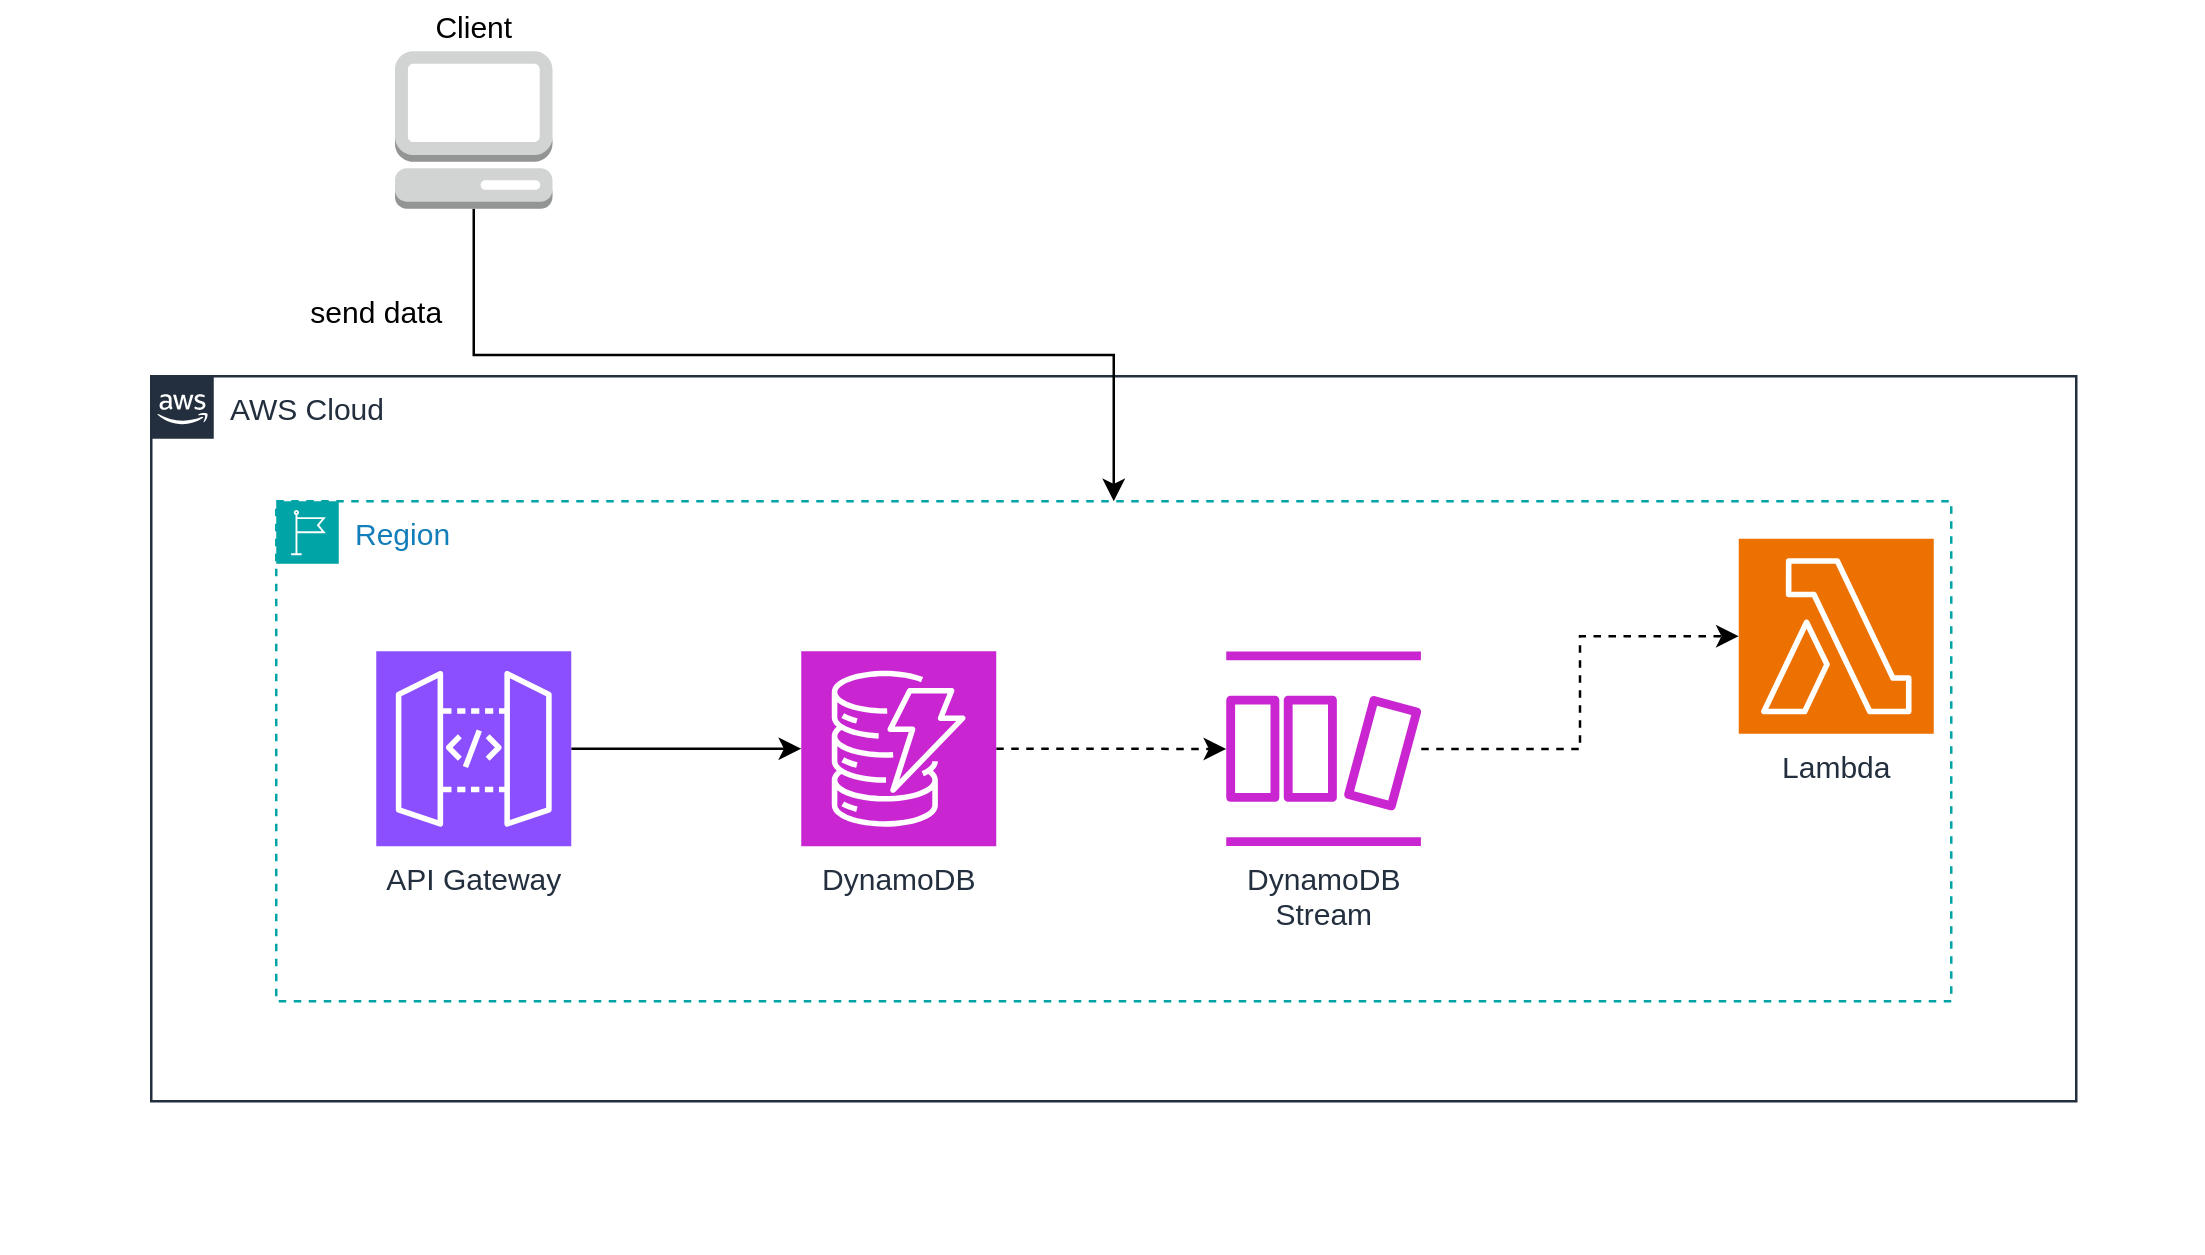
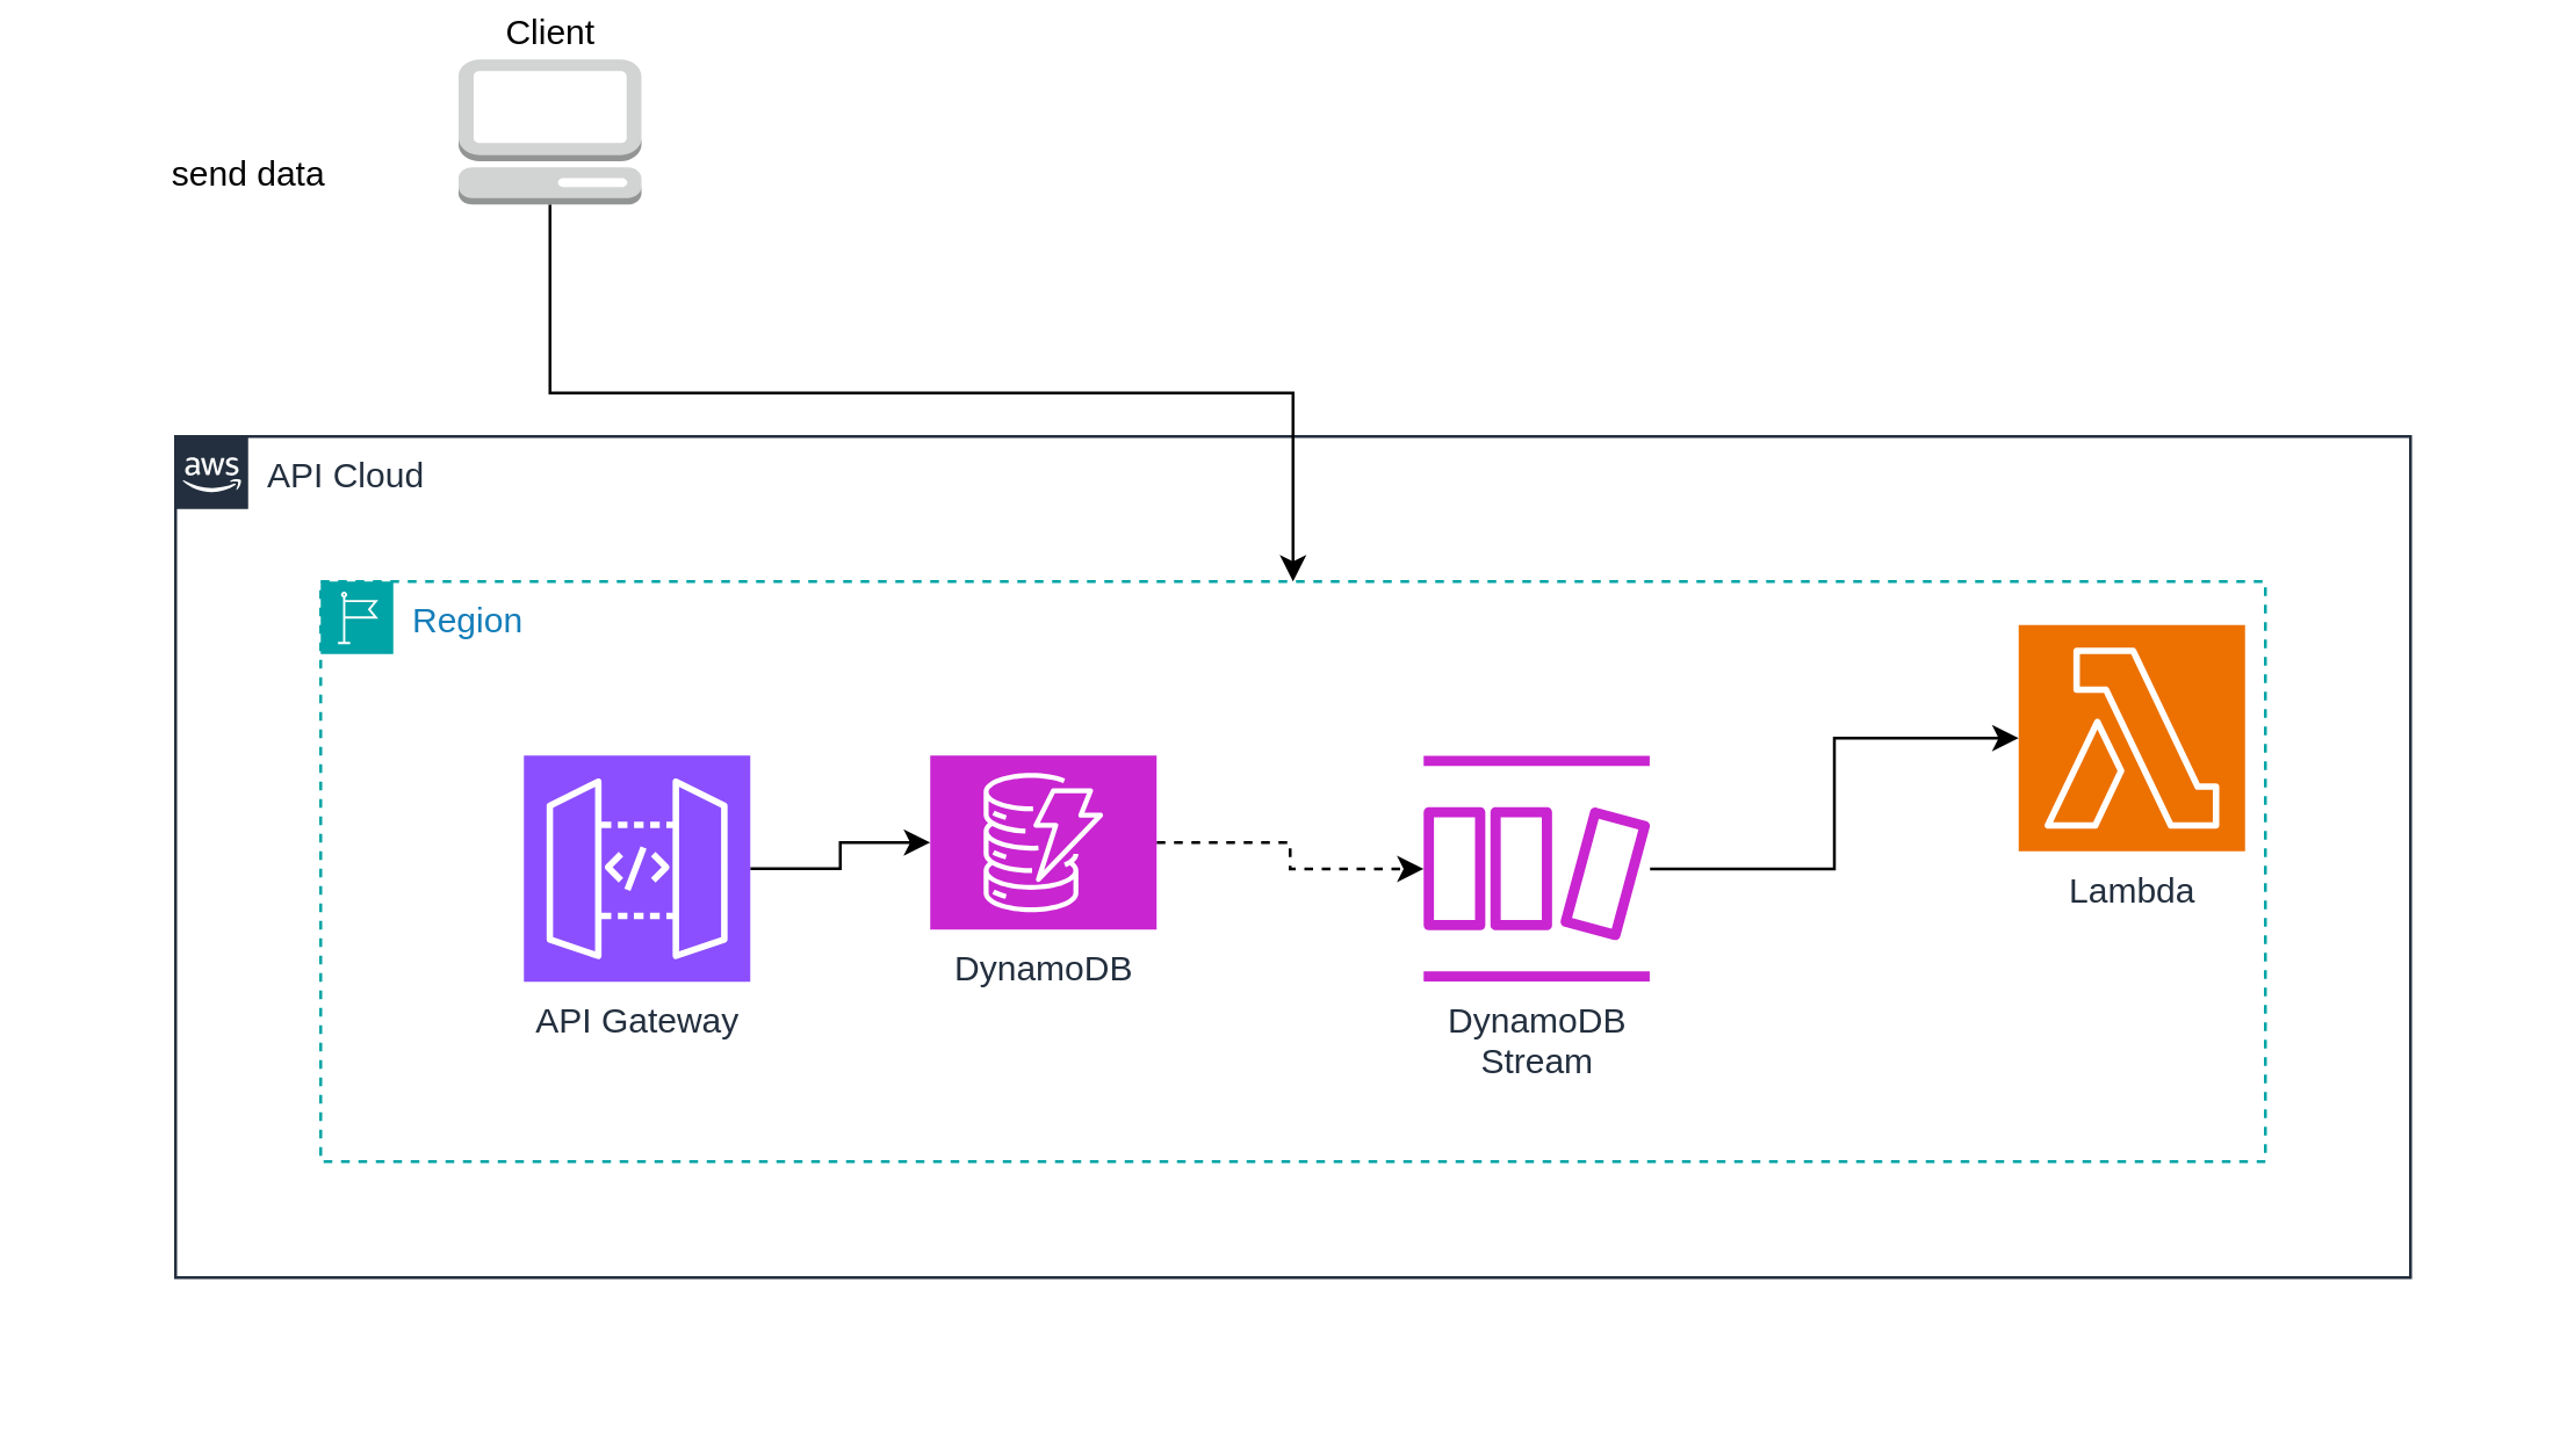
  <mxCell id="0" />
  <mxCell id="1" parent="0" />
  <mxCell id="2" style="edgeStyle=orthogonalEdgeStyle;rounded=0;orthogonalLoop=1;jettySize=auto;html=1;" parent="1" source="3" target="5" edge="1"><mxGeometry relative="1" as="geometry" /></mxCell>
- <mxCell id="3" value="API Gateway" style="sketch=0;points=[[0,0,0],[0.25,0,0],[0.5,0,0],[0.75,0,0],[1,0,0],[0,1,0],[0.25,1,0],[0.5,1,0],[0.75,1,0],[1,1,0],[0,0.25,0],[0,0.5,0],[0,0.75,0],[1,0.25,0],[1,0.5,0],[1,0.75,0]];outlineConnect=0;fontColor=#232F3E;fillColor=#8C4FFF;strokeColor=#ffffff;dashed=0;verticalLabelPosition=bottom;verticalAlign=top;align=center;html=1;fontSize=12;fontStyle=0;aspect=fixed;shape=mxgraph.aws4.resourceIcon;resIcon=mxgraph.aws4.api_gateway;" parent="1" vertex="1"><mxGeometry x="150" y="260" width="78" height="78" as="geometry" /></mxCell>
+ <mxCell id="3" value="API Gateway" style="sketch=0;points=[[0,0,0],[0.25,0,0],[0.5,0,0],[0.75,0,0],[1,0,0],[0,1,0],[0.25,1,0],[0.5,1,0],[0.75,1,0],[1,1,0],[0,0.25,0],[0,0.5,0],[0,0.75,0],[1,0.25,0],[1,0.5,0],[1,0.75,0]];outlineConnect=0;fontColor=#232F3E;fillColor=#8C4FFF;strokeColor=#ffffff;dashed=0;verticalLabelPosition=bottom;verticalAlign=top;align=center;html=1;fontSize=12;fontStyle=0;aspect=fixed;shape=mxgraph.aws4.resourceIcon;resIcon=mxgraph.aws4.api_gateway;" parent="1" vertex="1"><mxGeometry x="180" y="260" width="78" height="78" as="geometry" /></mxCell>
  <mxCell id="4" style="edgeStyle=orthogonalEdgeStyle;rounded=0;orthogonalLoop=1;jettySize=auto;html=1;dashed=1;" parent="1" source="5" target="7" edge="1"><mxGeometry relative="1" as="geometry" /></mxCell>
- <mxCell id="5" value="DynamoDB" style="sketch=0;points=[[0,0,0],[0.25,0,0],[0.5,0,0],[0.75,0,0],[1,0,0],[0,1,0],[0.25,1,0],[0.5,1,0],[0.75,1,0],[1,1,0],[0,0.25,0],[0,0.5,0],[0,0.75,0],[1,0.25,0],[1,0.5,0],[1,0.75,0]];outlineConnect=0;fontColor=#232F3E;fillColor=#C925D1;strokeColor=#ffffff;dashed=0;verticalLabelPosition=bottom;verticalAlign=top;align=center;html=1;fontSize=12;fontStyle=0;aspect=fixed;shape=mxgraph.aws4.resourceIcon;resIcon=mxgraph.aws4.dynamodb;" parent="1" vertex="1"><mxGeometry x="320" y="260" width="78" height="78" as="geometry" /></mxCell>
- <mxCell id="6" style="edgeStyle=orthogonalEdgeStyle;rounded=0;orthogonalLoop=1;jettySize=auto;html=1;dashed=1;" parent="1" source="7" target="8" edge="1"><mxGeometry relative="1" as="geometry" /></mxCell>
+ <mxCell id="5" value="DynamoDB" style="sketch=0;points=[[0,0,0],[0.25,0,0],[0.5,0,0],[0.75,0,0],[1,0,0],[0,1,0],[0.25,1,0],[0.5,1,0],[0.75,1,0],[1,1,0],[0,0.25,0],[0,0.5,0],[0,0.75,0],[1,0.25,0],[1,0.5,0],[1,0.75,0]];outlineConnect=0;fontColor=#232F3E;fillColor=#C925D1;strokeColor=#ffffff;dashed=0;verticalLabelPosition=bottom;verticalAlign=top;align=center;html=1;fontSize=12;fontStyle=0;aspect=fixed;shape=mxgraph.aws4.resourceIcon;resIcon=mxgraph.aws4.dynamodb;" parent="1" vertex="1"><mxGeometry x="320" y="260" width="78" height="60" as="geometry" /></mxCell>
+ <mxCell id="6" style="edgeStyle=orthogonalEdgeStyle;rounded=0;orthogonalLoop=1;jettySize=auto;html=1;" parent="1" source="7" target="8" edge="1"><mxGeometry relative="1" as="geometry" /></mxCell>
  <mxCell id="7" value="DynamoDB&lt;div&gt;Stream&lt;/div&gt;" style="sketch=0;outlineConnect=0;fontColor=#232F3E;gradientColor=none;fillColor=#C925D1;strokeColor=none;dashed=0;verticalLabelPosition=bottom;verticalAlign=top;align=center;html=1;fontSize=12;fontStyle=0;aspect=fixed;pointerEvents=1;shape=mxgraph.aws4.dynamodb_stream;" parent="1" vertex="1"><mxGeometry x="490" y="260" width="78" height="78" as="geometry" /></mxCell>
  <mxCell id="8" value="Lambda" style="sketch=0;points=[[0,0,0],[0.25,0,0],[0.5,0,0],[0.75,0,0],[1,0,0],[0,1,0],[0.25,1,0],[0.5,1,0],[0.75,1,0],[1,1,0],[0,0.25,0],[0,0.5,0],[0,0.75,0],[1,0.25,0],[1,0.5,0],[1,0.75,0]];outlineConnect=0;fontColor=#232F3E;fillColor=#ED7100;strokeColor=#ffffff;dashed=0;verticalLabelPosition=bottom;verticalAlign=top;align=center;html=1;fontSize=12;fontStyle=0;aspect=fixed;shape=mxgraph.aws4.resourceIcon;resIcon=mxgraph.aws4.lambda;" parent="1" vertex="1"><mxGeometry x="695" y="215" width="78" height="78" as="geometry" /></mxCell>
- <mxCell id="9" value="AWS Cloud" style="points=[[0,0],[0.25,0],[0.5,0],[0.75,0],[1,0],[1,0.25],[1,0.5],[1,0.75],[1,1],[0.75,1],[0.5,1],[0.25,1],[0,1],[0,0.75],[0,0.5],[0,0.25]];outlineConnect=0;gradientColor=none;html=1;whiteSpace=wrap;fontSize=12;fontStyle=0;container=1;pointerEvents=0;collapsible=0;recursiveResize=0;shape=mxgraph.aws4.group;grIcon=mxgraph.aws4.group_aws_cloud_alt;strokeColor=#232F3E;fillColor=none;verticalAlign=top;align=left;spacingLeft=30;fontColor=#232F3E;dashed=0;" parent="1" vertex="1"><mxGeometry x="60" y="150" width="770" height="290" as="geometry" /></mxCell>
+ <mxCell id="9" value="API Cloud" style="points=[[0,0],[0.25,0],[0.5,0],[0.75,0],[1,0],[1,0.25],[1,0.5],[1,0.75],[1,1],[0.75,1],[0.5,1],[0.25,1],[0,1],[0,0.75],[0,0.5],[0,0.25]];outlineConnect=0;gradientColor=none;html=1;whiteSpace=wrap;fontSize=12;fontStyle=0;container=1;pointerEvents=0;collapsible=0;recursiveResize=0;shape=mxgraph.aws4.group;grIcon=mxgraph.aws4.group_aws_cloud_alt;strokeColor=#232F3E;fillColor=none;verticalAlign=top;align=left;spacingLeft=30;fontColor=#232F3E;dashed=0;" parent="1" vertex="1"><mxGeometry x="60" y="150" width="770" height="290" as="geometry" /></mxCell>
  <mxCell id="10" value="Region" style="points=[[0,0],[0.25,0],[0.5,0],[0.75,0],[1,0],[1,0.25],[1,0.5],[1,0.75],[1,1],[0.75,1],[0.5,1],[0.25,1],[0,1],[0,0.75],[0,0.5],[0,0.25]];outlineConnect=0;gradientColor=none;html=1;whiteSpace=wrap;fontSize=12;fontStyle=0;container=1;pointerEvents=0;collapsible=0;recursiveResize=0;shape=mxgraph.aws4.group;grIcon=mxgraph.aws4.group_region;strokeColor=#00A4A6;fillColor=none;verticalAlign=top;align=left;spacingLeft=30;fontColor=#147EBA;dashed=1;" parent="1" vertex="1"><mxGeometry x="110" y="200" width="670" height="200" as="geometry" /></mxCell>
  <mxCell id="11" style="edgeStyle=orthogonalEdgeStyle;rounded=0;orthogonalLoop=1;jettySize=auto;html=1;" parent="1" source="12" target="10" edge="1"><mxGeometry relative="1" as="geometry" /></mxCell>
- <mxCell id="12" value="Client" style="outlineConnect=0;dashed=0;verticalLabelPosition=top;verticalAlign=bottom;align=center;html=1;shape=mxgraph.aws3.management_console;fillColor=#D2D3D3;gradientColor=none;labelPosition=center;" parent="1" vertex="1"><mxGeometry x="157.5" y="20" width="63" height="63" as="geometry" /></mxCell>
- <mxCell id="13" value="send data" style="text;html=1;align=center;verticalAlign=middle;resizable=0;points=[];autosize=1;strokeColor=none;fillColor=none;" parent="1" vertex="1"><mxGeometry x="110" y="110" width="80" height="30" as="geometry" /></mxCell>
+ <mxCell id="12" value="Client" style="outlineConnect=0;dashed=0;verticalLabelPosition=top;verticalAlign=bottom;align=center;html=1;shape=mxgraph.aws3.management_console;fillColor=#D2D3D3;gradientColor=none;labelPosition=center;" parent="1" vertex="1"><mxGeometry x="157.5" y="20" width="63" height="50" as="geometry" /></mxCell>
+ <mxCell id="13" value="send data" style="text;html=1;align=center;verticalAlign=middle;resizable=0;points=[];autosize=1;strokeColor=none;fillColor=none;" parent="1" vertex="1"><mxGeometry x="45" y="45" width="80" height="30" as="geometry" /></mxCell>
  <mxCell id="14" value="" style="rounded=0;whiteSpace=wrap;html=1;strokeColor=none;" parent="1" vertex="1"><mxGeometry y="278" width="20" height="60" as="geometry" x="20" /></mxCell>
  <mxCell id="15" value="" style="rounded=0;whiteSpace=wrap;html=1;strokeColor=none;" parent="1" vertex="1"><mxGeometry x="380" y="460" width="140" height="20" as="geometry" /></mxCell>
  <mxCell id="16" value="" style="rounded=0;whiteSpace=wrap;html=1;strokeColor=none;" vertex="1" parent="1"><mxGeometry x="840" y="278" width="20" height="60" as="geometry" /></mxCell>
